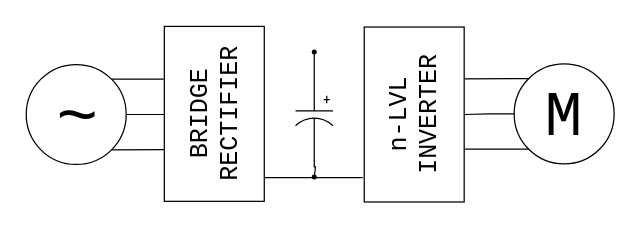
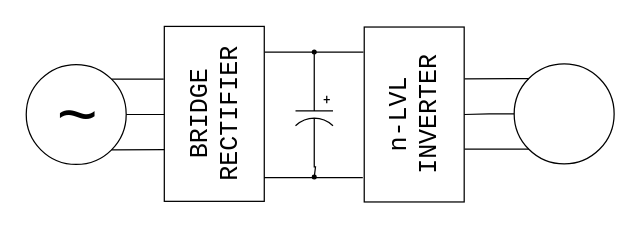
  <mxCell id="0" />
  <mxCell id="1" parent="0" />
  <mxCell id="2" style="edgeStyle=orthogonalEdgeStyle;rounded=0;orthogonalLoop=1;jettySize=auto;html=1;exitX=1;exitY=0.5;exitDx=0;exitDy=0;endArrow=none;endFill=0;fontSize=56;entryX=0;entryY=0.5;entryDx=0;entryDy=0;" parent="1" source="5" target="14" edge="1"><mxGeometry relative="1" as="geometry"><mxPoint x="126" y="91" as="targetPoint" /></mxGeometry></mxCell>
  <mxCell id="3" style="rounded=0;orthogonalLoop=1;jettySize=auto;html=1;exitX=1;exitY=1;exitDx=0;exitDy=0;endArrow=none;endFill=0;fontSize=56;entryX=0.001;entryY=0.705;entryDx=0;entryDy=0;entryPerimeter=0;" parent="1" source="5" target="14" edge="1"><mxGeometry relative="1" as="geometry"><mxPoint x="121" y="120" as="targetPoint" /></mxGeometry></mxCell>
  <mxCell id="4" style="edgeStyle=none;rounded=0;orthogonalLoop=1;jettySize=auto;html=1;exitX=1;exitY=0;exitDx=0;exitDy=0;entryX=-0.006;entryY=0.301;entryDx=0;entryDy=0;entryPerimeter=0;fontFamily=Courier New;fontSize=20;endArrow=none;endFill=0;" parent="1" source="5" target="14" edge="1"><mxGeometry relative="1" as="geometry" /></mxCell>
  <mxCell id="5" value="" style="ellipse;whiteSpace=wrap;html=1;aspect=fixed;fillColor=none;" parent="1" vertex="1"><mxGeometry x="20.5" y="51" width="80" height="80" as="geometry" /></mxCell>
  <mxCell id="6" value="&lt;div style=&quot;font-size: 56px;&quot;&gt;&lt;div style=&quot;font-size: 56px;&quot; align=&quot;center&quot;&gt;&lt;font style=&quot;font-size: 56px;&quot; face=&quot;Courier New&quot;&gt;~&lt;br style=&quot;font-size: 56px;&quot;&gt;&lt;/font&gt;&lt;/div&gt;&lt;font style=&quot;font-size: 56px;&quot; face=&quot;Courier New&quot;&gt;&lt;/font&gt;&lt;/div&gt;" style="text;html=1;resizable=0;points=[];autosize=1;align=left;verticalAlign=top;spacingTop=-4;fontSize=56;" parent="1" vertex="1"><mxGeometry x="42.5" y="54" width="30" height="20" as="geometry" /></mxCell>
  <mxCell id="7" style="edgeStyle=orthogonalEdgeStyle;rounded=0;orthogonalLoop=1;jettySize=auto;html=1;endArrow=oval;endFill=1;endSize=3;fontSize=56;exitX=1;exitY=0.5;exitDx=0;exitDy=0;exitPerimeter=0;" parent="1" source="8" edge="1"><mxGeometry relative="1" as="geometry"><mxPoint x="251" y="141" as="targetPoint" /><Array as="points"><mxPoint x="252" y="133" /></Array><mxPoint x="266" y="126" as="sourcePoint" /></mxGeometry></mxCell>
  <mxCell id="8" value="" style="pointerEvents=1;verticalLabelPosition=bottom;shadow=0;dashed=0;align=center;fillColor=#ffffff;html=1;verticalAlign=top;strokeWidth=1;shape=mxgraph.electrical.capacitors.capacitor_3;fontSize=56;direction=south;" parent="1" vertex="1"><mxGeometry x="236" y="61" width="30" height="60" as="geometry" /></mxCell>
  <mxCell id="9" style="rounded=0;orthogonalLoop=1;jettySize=auto;html=1;exitX=0;exitY=0;exitDx=0;exitDy=0;startArrow=none;startFill=0;startSize=3;endArrow=none;endFill=0;endSize=3;fontSize=56;entryX=1.004;entryY=0.296;entryDx=0;entryDy=0;entryPerimeter=0;" parent="1" source="12" target="15" edge="1"><mxGeometry relative="1" as="geometry"><mxPoint x="376" y="62.189" as="targetPoint" /></mxGeometry></mxCell>
  <mxCell id="10" style="edgeStyle=orthogonalEdgeStyle;rounded=0;orthogonalLoop=1;jettySize=auto;html=1;exitX=0;exitY=0.5;exitDx=0;exitDy=0;startArrow=none;startFill=0;startSize=3;endArrow=none;endFill=0;endSize=3;fontSize=56;entryX=1;entryY=0.5;entryDx=0;entryDy=0;" parent="1" source="12" target="15" edge="1"><mxGeometry relative="1" as="geometry"><mxPoint x="376" y="90.468" as="targetPoint" /></mxGeometry></mxCell>
  <mxCell id="11" style="edgeStyle=none;rounded=0;orthogonalLoop=1;jettySize=auto;html=1;exitX=0;exitY=1;exitDx=0;exitDy=0;entryX=1.003;entryY=0.698;entryDx=0;entryDy=0;entryPerimeter=0;endArrow=none;endFill=0;fontFamily=Courier New;fontSize=20;" parent="1" source="12" target="15" edge="1"><mxGeometry relative="1" as="geometry" /></mxCell>
  <mxCell id="12" value="" style="ellipse;whiteSpace=wrap;html=1;aspect=fixed;fillColor=none;" parent="1" vertex="1"><mxGeometry x="411" y="50.5" width="80" height="80" as="geometry" /></mxCell>
- <mxCell id="13" value="&lt;font style=&quot;font-size: 50px&quot; face=&quot;Courier New&quot;&gt;M&lt;/font&gt;" style="text;html=1;resizable=0;points=[];autosize=1;align=left;verticalAlign=top;spacingTop=-4;fontSize=56;" parent="1" vertex="1"><mxGeometry x="434" y="51.5" width="45" height="75" as="geometry" /></mxCell>
  <mxCell id="14" value="BRIDGE RECTIFIER" style="rounded=0;whiteSpace=wrap;html=1;strokeColor=#000000;fillColor=none;horizontal=0;fontSize=20;fontFamily=Courier New;" parent="1" vertex="1"><mxGeometry x="131" y="20.5" width="80" height="140" as="geometry" /></mxCell>
  <mxCell id="15" value="n-LVL INVERTER" style="rounded=0;whiteSpace=wrap;html=1;strokeColor=#000000;fillColor=none;horizontal=0;fontSize=20;fontFamily=Courier New;" parent="1" vertex="1"><mxGeometry x="291" y="21" width="80" height="140" as="geometry" /></mxCell>
+ <mxCell id="16" value="" style="endArrow=none;html=1;fontFamily=Courier New;fontSize=20;exitX=1.004;exitY=0.147;exitDx=0;exitDy=0;exitPerimeter=0;entryX=-0.008;entryY=0.143;entryDx=0;entryDy=0;entryPerimeter=0;" parent="1" source="14" target="15" edge="1"><mxGeometry width="50" height="50" relative="1" as="geometry"><mxPoint x="221" y="71" as="sourcePoint" /><mxPoint x="271" y="21" as="targetPoint" /></mxGeometry></mxCell>
  <mxCell id="17" value="" style="endArrow=none;html=1;fontFamily=Courier New;fontSize=20;exitX=1.004;exitY=0.147;exitDx=0;exitDy=0;exitPerimeter=0;entryX=-0.008;entryY=0.143;entryDx=0;entryDy=0;entryPerimeter=0;" parent="1" edge="1"><mxGeometry width="50" height="50" relative="1" as="geometry"><mxPoint x="210.823" y="141.613" as="sourcePoint" /><mxPoint x="289.855" y="141.452" as="targetPoint" /></mxGeometry></mxCell>
  <mxCell id="18" style="edgeStyle=orthogonalEdgeStyle;rounded=0;orthogonalLoop=1;jettySize=auto;html=1;endArrow=oval;endFill=1;endSize=3;fontSize=56;exitX=0;exitY=0.5;exitDx=0;exitDy=0;exitPerimeter=0;" edge="1" parent="1" source="8"><mxGeometry relative="1" as="geometry"><mxPoint x="251" y="40.968" as="targetPoint" /><Array as="points" /><mxPoint x="251" y="56" as="sourcePoint" /></mxGeometry></mxCell>
